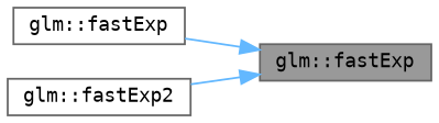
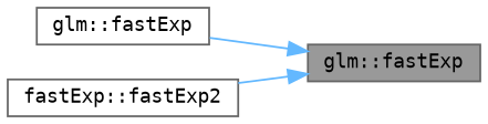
  digraph {
    rankdir=RL
    node [color=grey40 fillcolor=white fontname=Terminal fontsize=10 shape=box style=filled]
    edge [color=steelblue1 dir=back fontname=Terminal fontsize=10 labelfontname=Helvetica labelfontsize=10 style=solid]
    n1 [color=gray40 fillcolor=grey60 fontcolor=black height=0.2 label="glm::fastExp" width=0.4]
    n2 [height=0.2 label="glm::fastExp" width=0.4]
-   n3 [height=0.2 label="glm::fastExp2" width=0.4]
+   n3 [height=0.2 label="fastExp::fastExp2" width=0.4]
    n1 -> n2
    n1 -> n3
  }
